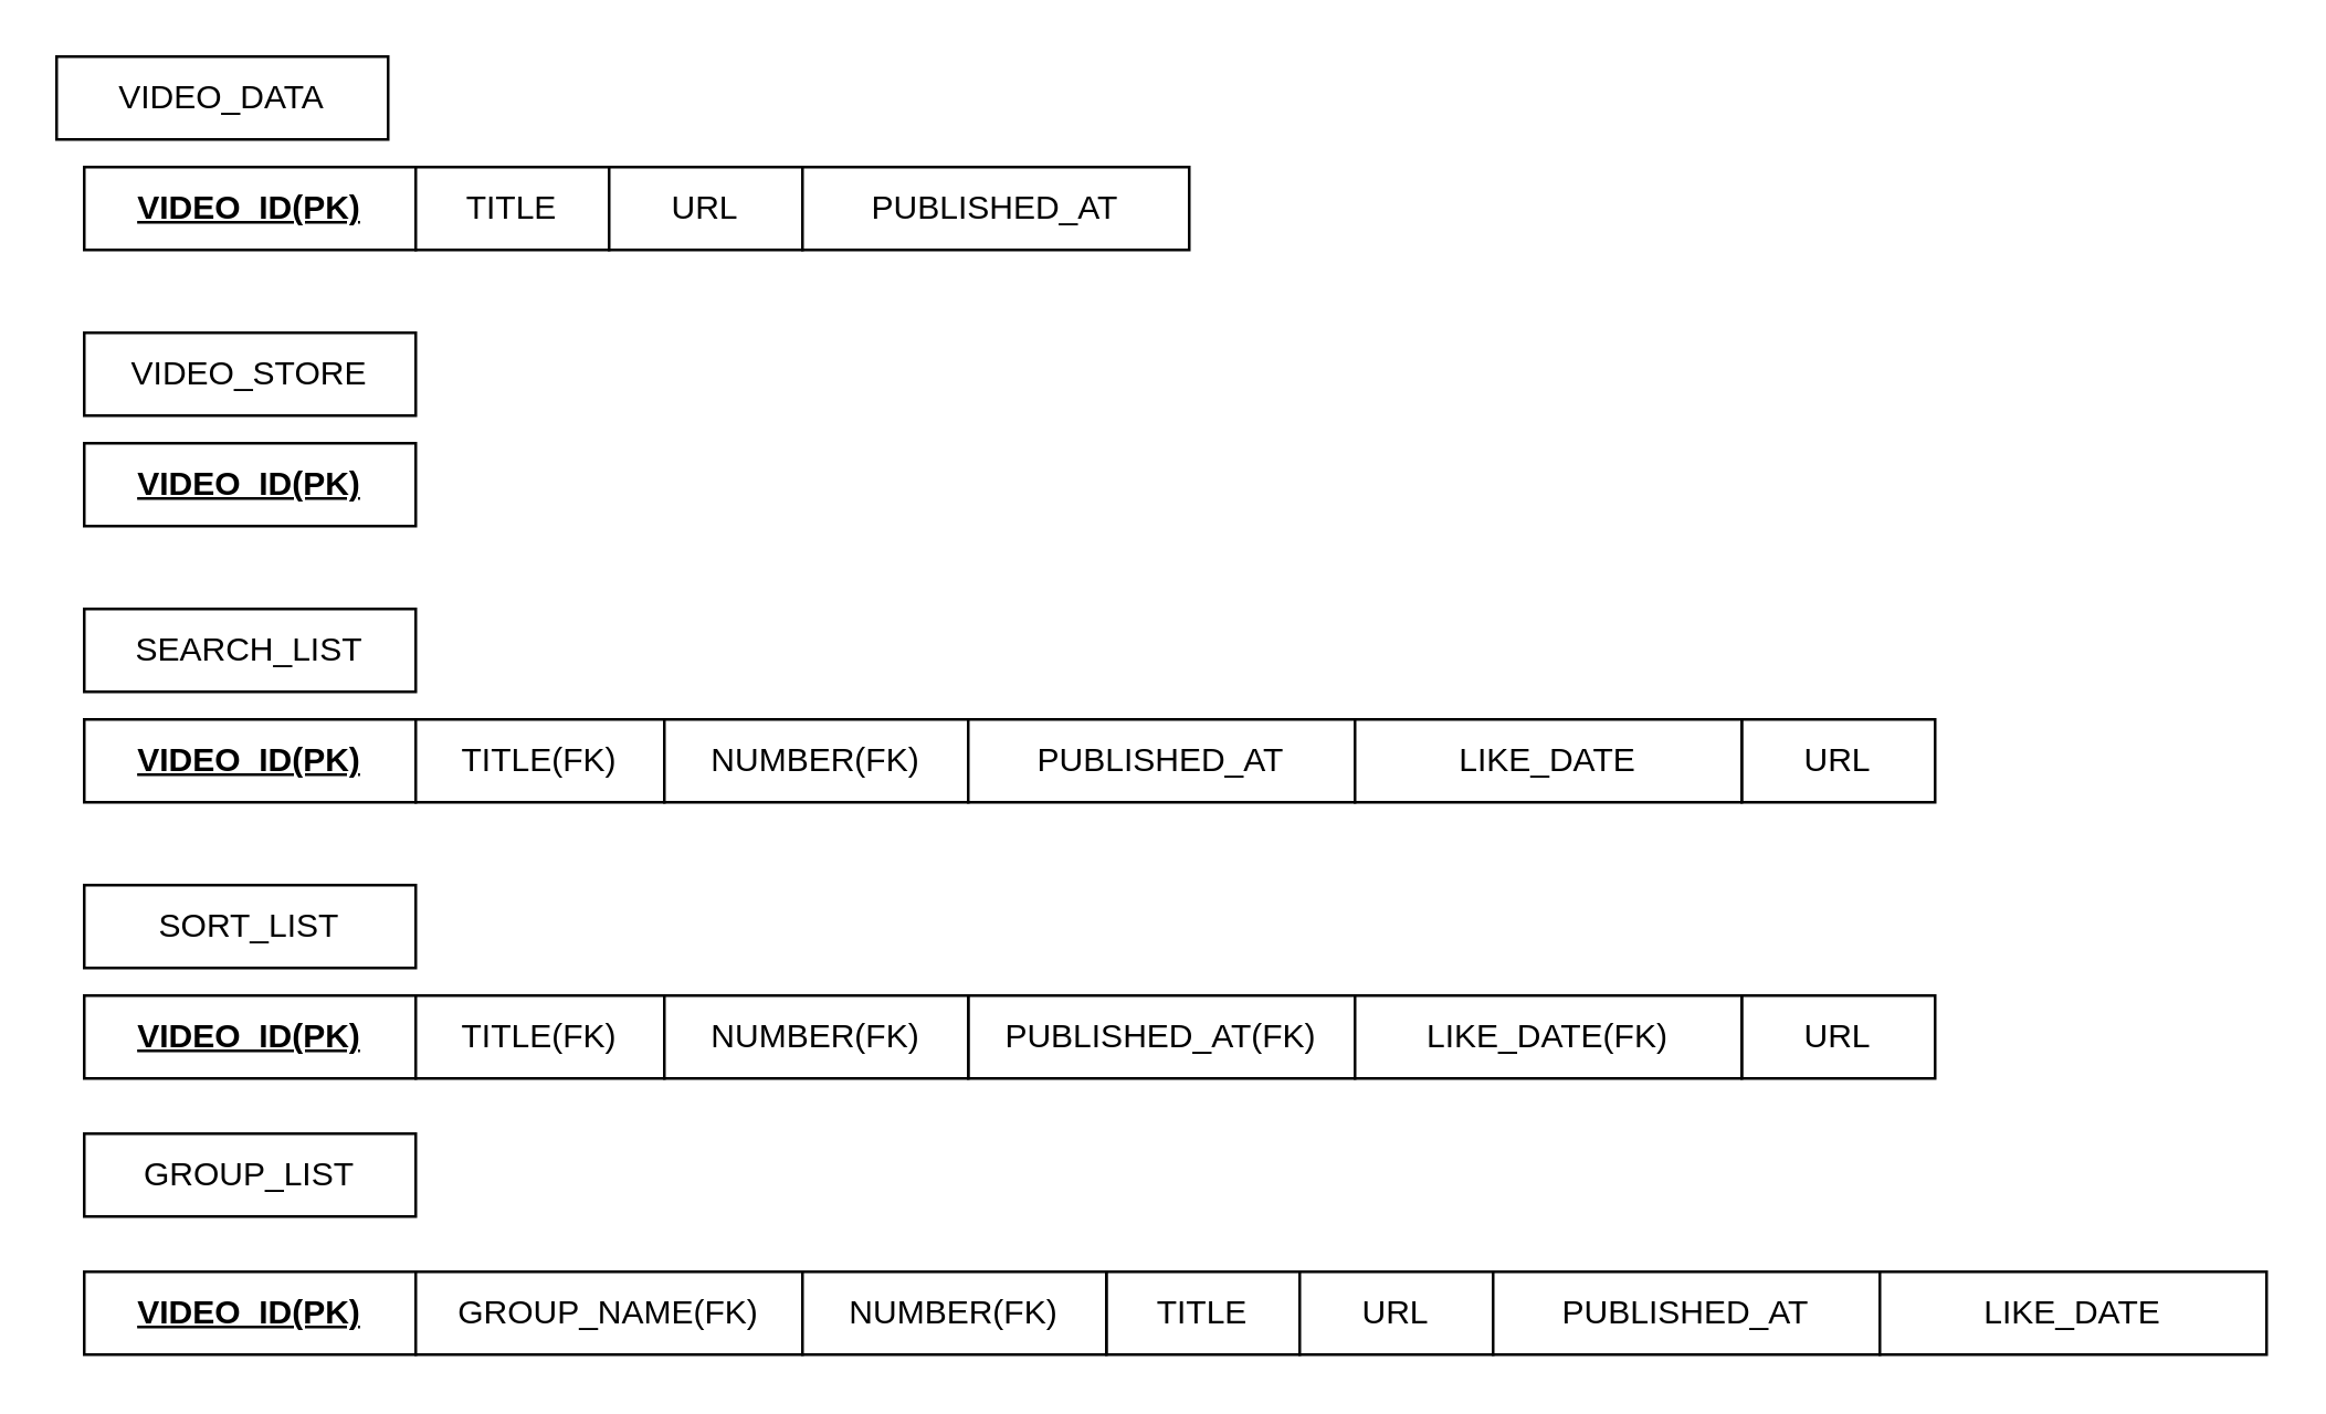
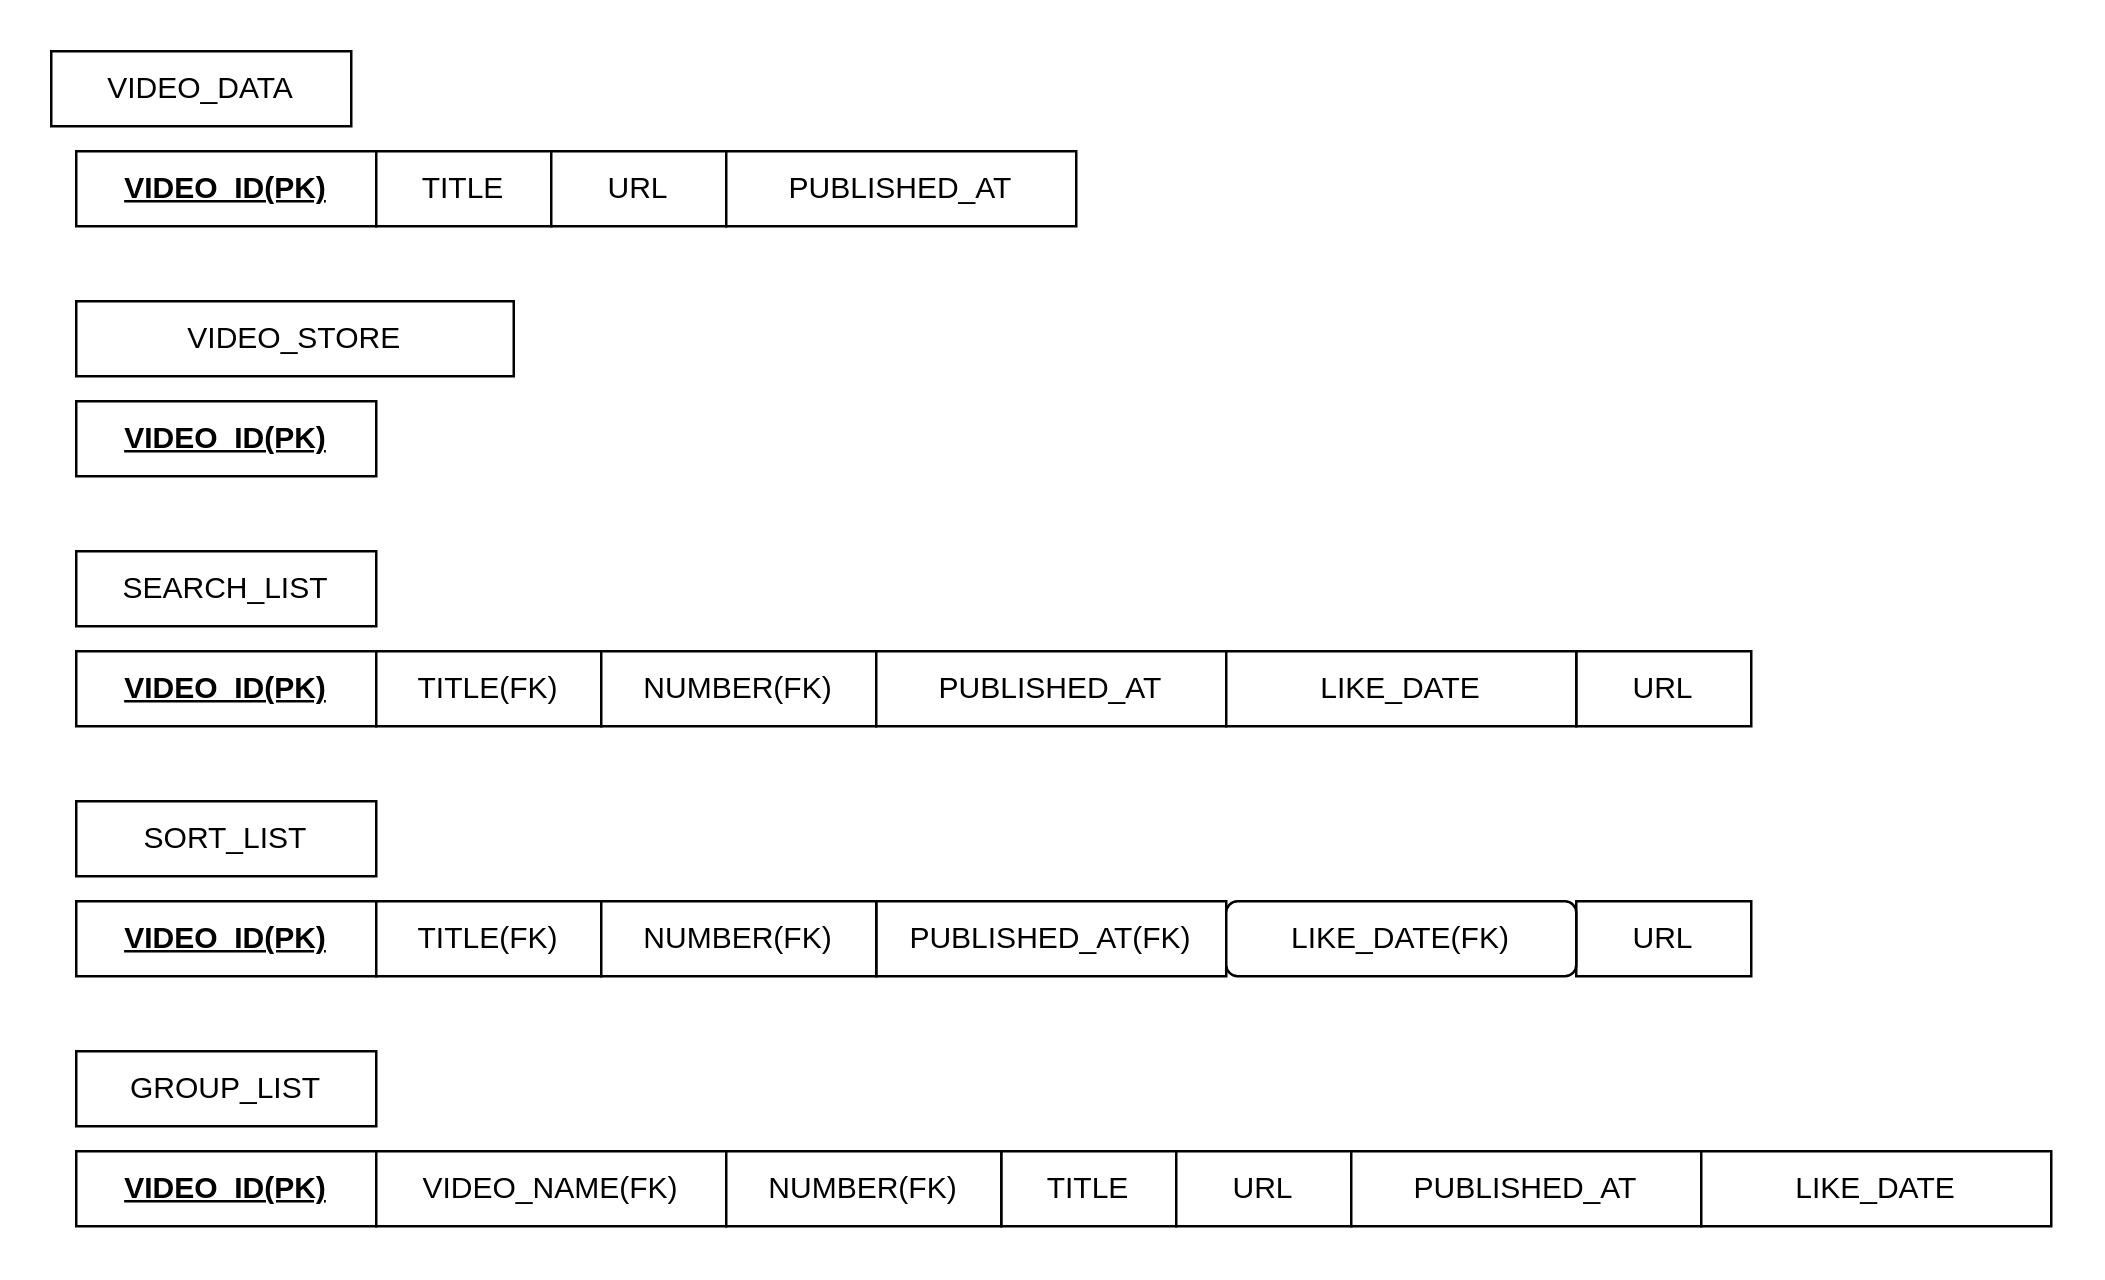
  <mxCell id="0" />
  <mxCell id="1" parent="0" />
  <mxCell id="2" value="VIDEO_DATA" style="rounded=0;whiteSpace=wrap;html=1;" vertex="1" parent="1"><mxGeometry x="20" y="20" width="120" height="30" as="geometry" /></mxCell>
  <mxCell id="3" value="&lt;b&gt;&lt;u&gt;VIDEO_ID(PK)&lt;/u&gt;&lt;/b&gt;" style="rounded=0;whiteSpace=wrap;html=1;" vertex="1" parent="1"><mxGeometry x="30" y="60" width="120" height="30" as="geometry" /></mxCell>
  <mxCell id="4" value="TITLE" style="rounded=0;whiteSpace=wrap;html=1;" vertex="1" parent="1"><mxGeometry x="150" y="60" width="70" height="30" as="geometry" /></mxCell>
  <mxCell id="5" value="URL" style="rounded=0;whiteSpace=wrap;html=1;" vertex="1" parent="1"><mxGeometry x="220" y="60" width="70" height="30" as="geometry" /></mxCell>
  <mxCell id="6" value="PUBLISHED_AT" style="rounded=0;whiteSpace=wrap;html=1;" vertex="1" parent="1"><mxGeometry x="290" y="60" width="140" height="30" as="geometry" /></mxCell>
  <mxCell id="7" value="&lt;b&gt;&lt;u&gt;VIDEO_ID(PK)&lt;/u&gt;&lt;/b&gt;" style="rounded=0;whiteSpace=wrap;html=1;" vertex="1" parent="1"><mxGeometry x="30" y="160" width="120" height="30" as="geometry" /></mxCell>
  <mxCell id="8" value="TITLE" style="rounded=0;whiteSpace=wrap;html=1;" vertex="1" parent="1"><mxGeometry x="400" y="460" width="70" height="30" as="geometry" /></mxCell>
  <mxCell id="9" value="URL" style="rounded=0;whiteSpace=wrap;html=1;" vertex="1" parent="1"><mxGeometry x="470" y="460" width="70" height="30" as="geometry" /></mxCell>
  <mxCell id="10" value="PUBLISHED_AT" style="rounded=0;whiteSpace=wrap;html=1;" vertex="1" parent="1"><mxGeometry x="540" y="460" width="140" height="30" as="geometry" /></mxCell>
  <mxCell id="11" value="LIKE_DATE" style="rounded=0;whiteSpace=wrap;html=1;" vertex="1" parent="1"><mxGeometry x="680" y="460" width="140" height="30" as="geometry" /></mxCell>
- <mxCell id="12" value="VIDEO_STORE" style="rounded=0;whiteSpace=wrap;html=1;" vertex="1" parent="1"><mxGeometry x="30" y="120" width="120" height="30" as="geometry" /></mxCell>
+ <mxCell id="12" value="VIDEO_STORE" style="rounded=0;whiteSpace=wrap;html=1;" vertex="1" parent="1"><mxGeometry x="30" y="120" width="175" height="30" as="geometry" /></mxCell>
  <mxCell id="13" value="&lt;b&gt;&lt;u&gt;VIDEO_ID(PK)&lt;/u&gt;&lt;/b&gt;" style="rounded=0;whiteSpace=wrap;html=1;" vertex="1" parent="1"><mxGeometry x="30" y="260" width="120" height="30" as="geometry" /></mxCell>
  <mxCell id="14" value="TITLE(FK)" style="rounded=0;whiteSpace=wrap;html=1;" vertex="1" parent="1"><mxGeometry x="150" y="260" width="90" height="30" as="geometry" /></mxCell>
  <mxCell id="15" value="SEARCH_LIST" style="rounded=0;whiteSpace=wrap;html=1;" vertex="1" parent="1"><mxGeometry x="30" y="220" width="120" height="30" as="geometry" /></mxCell>
  <mxCell id="16" value="NUMBER(FK)" style="rounded=0;whiteSpace=wrap;html=1;" vertex="1" parent="1"><mxGeometry x="240" y="260" width="110" height="30" as="geometry" /></mxCell>
  <mxCell id="17" value="&lt;b&gt;&lt;u&gt;VIDEO_ID(PK)&lt;/u&gt;&lt;/b&gt;" style="rounded=0;whiteSpace=wrap;html=1;" vertex="1" parent="1"><mxGeometry x="30" y="360" width="120" height="30" as="geometry" /></mxCell>
  <mxCell id="18" value="TITLE(FK)" style="rounded=0;whiteSpace=wrap;html=1;" vertex="1" parent="1"><mxGeometry x="150" y="360" width="90" height="30" as="geometry" /></mxCell>
  <mxCell id="19" value="URL" style="rounded=0;whiteSpace=wrap;html=1;" vertex="1" parent="1"><mxGeometry x="630" y="360" width="70" height="30" as="geometry" /></mxCell>
  <mxCell id="20" value="PUBLISHED_AT(FK)" style="rounded=0;whiteSpace=wrap;html=1;" vertex="1" parent="1"><mxGeometry x="350" y="360" width="140" height="30" as="geometry" /></mxCell>
- <mxCell id="21" value="LIKE_DATE(FK)" style="rounded=0;whiteSpace=wrap;html=1;" vertex="1" parent="1"><mxGeometry x="490" y="360" width="140" height="30" as="geometry" /></mxCell>
+ <mxCell id="21" value="LIKE_DATE(FK)" style="whiteSpace=wrap;html=1;rounded=1;" vertex="1" parent="1"><mxGeometry x="490" y="360" width="140" height="30" as="geometry" /></mxCell>
  <mxCell id="22" value="SORT_LIST" style="rounded=0;whiteSpace=wrap;html=1;" vertex="1" parent="1"><mxGeometry x="30" y="320" width="120" height="30" as="geometry" /></mxCell>
  <mxCell id="23" value="URL" style="rounded=0;whiteSpace=wrap;html=1;" vertex="1" parent="1"><mxGeometry x="630" y="260" width="70" height="30" as="geometry" /></mxCell>
  <mxCell id="24" value="PUBLISHED_AT" style="rounded=0;whiteSpace=wrap;html=1;" vertex="1" parent="1"><mxGeometry x="350" y="260" width="140" height="30" as="geometry" /></mxCell>
  <mxCell id="25" value="LIKE_DATE" style="rounded=0;whiteSpace=wrap;html=1;" vertex="1" parent="1"><mxGeometry x="490" y="260" width="140" height="30" as="geometry" /></mxCell>
  <mxCell id="26" value="&lt;b&gt;&lt;u&gt;VIDEO_ID(PK)&lt;/u&gt;&lt;/b&gt;" style="rounded=0;whiteSpace=wrap;html=1;" vertex="1" parent="1"><mxGeometry x="30" y="460" width="120" height="30" as="geometry" /></mxCell>
- <mxCell id="27" value="GROUP_LIST" style="rounded=0;whiteSpace=wrap;html=1;" vertex="1" parent="1"><mxGeometry x="30" y="410" width="120" height="30" as="geometry" /></mxCell>
- <mxCell id="28" value="GROUP_NAME(FK)" style="rounded=0;whiteSpace=wrap;html=1;" vertex="1" parent="1"><mxGeometry x="150" y="460" width="140" height="30" as="geometry" /></mxCell>
+ <mxCell id="27" value="GROUP_LIST" style="rounded=0;whiteSpace=wrap;html=1;" vertex="1" parent="1"><mxGeometry x="30" y="420" width="120" height="30" as="geometry" /></mxCell>
+ <mxCell id="28" value="VIDEO_NAME(FK)" style="rounded=0;whiteSpace=wrap;html=1;" vertex="1" parent="1"><mxGeometry x="150" y="460" width="140" height="30" as="geometry" /></mxCell>
  <mxCell id="29" style="edgeStyle=orthogonalEdgeStyle;rounded=0;orthogonalLoop=1;jettySize=auto;html=1;exitX=0.5;exitY=1;exitDx=0;exitDy=0;" edge="1" parent="1"><mxGeometry relative="1" as="geometry"><mxPoint x="740" y="380" as="sourcePoint" /><mxPoint x="740" y="380" as="targetPoint" /></mxGeometry></mxCell>
  <mxCell id="30" value="NUMBER(FK)" style="rounded=0;whiteSpace=wrap;html=1;" vertex="1" parent="1"><mxGeometry x="240" y="360" width="110" height="30" as="geometry" /></mxCell>
  <mxCell id="31" value="NUMBER(FK)" style="rounded=0;whiteSpace=wrap;html=1;" vertex="1" parent="1"><mxGeometry x="290" y="460" width="110" height="30" as="geometry" /></mxCell>
